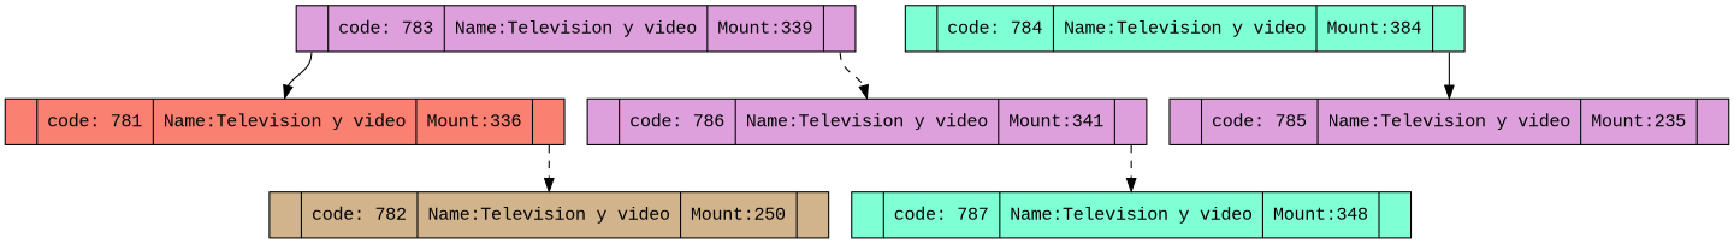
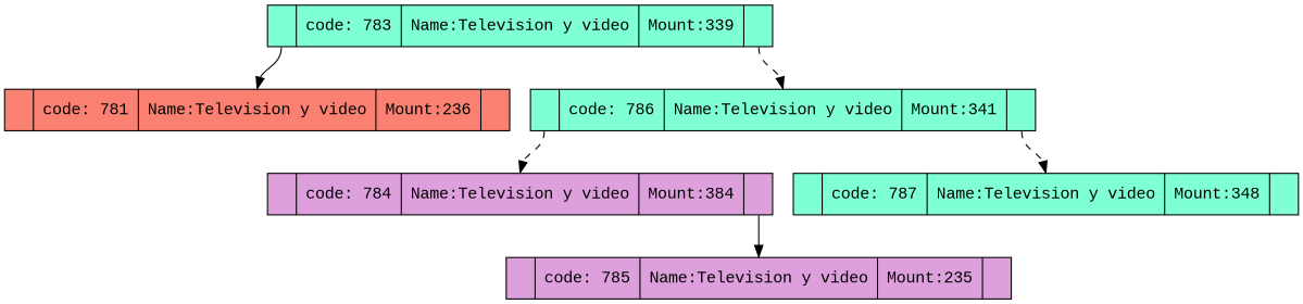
  digraph {
    fontname="Liberation Mono"
    node [fillcolor=aquamarine fontname="Liberation Mono" shape=record style=filled]
    edge [fontname="Liberation Mono" headport=f2 style=dashed tailport=f4]
-   n1 [fillcolor=plum label="<f0> | <f1> code: 783|<f2> Name:Television y video |<f3> Mount:339  | <f4>"]
-   n2 [fillcolor=salmon label="<f0>|<f1> code: 781|<f2> Name:Television y video |<f3> Mount:336  | <f4>"]
-   n3 [fillcolor=plum label="<f0>|<f1> code: 786|<f2> Name:Television y video |<f3> Mount:341  | <f4>"]
-   n4 [fillcolor=tan label="<f0>|<f1> code: 782|<f2> Name:Television y video |<f3> Mount:250  | <f4>"]
-   n5 [label="<f0>|<f1> code: 784|<f2> Name:Television y video |<f3> Mount:384  | <f4>"]
+   n1 [label="<f0> | <f1> code: 783|<f2> Name:Television y video |<f3> Mount:339  | <f4>"]
+   n2 [fillcolor=salmon label="<f0>|<f1> code: 781|<f2> Name:Television y video |<f3> Mount:236  | <f4>"]
+   n3 [label="<f0>|<f1> code: 786|<f2> Name:Television y video |<f3> Mount:341  | <f4>"]
+   n5 [fillcolor=plum label="<f0>|<f1> code: 784|<f2> Name:Television y video |<f3> Mount:384  | <f4>"]
    n6 [label="<f0>|<f1> code: 787|<f2> Name:Television y video |<f3> Mount:348  | <f4>"]
    n7 [fillcolor=plum label="<f0>|<f1> code: 785|<f2> Name:Television y video |<f3> Mount:235  | <f4>"]
    n1 -> n2 [style=solid tailport=f0]
    n1 -> n3
-   n2 -> n4
+   n3 -> n5 [tailport=f0]
    n3 -> n6
    n5 -> n7 [style=solid]
  }
